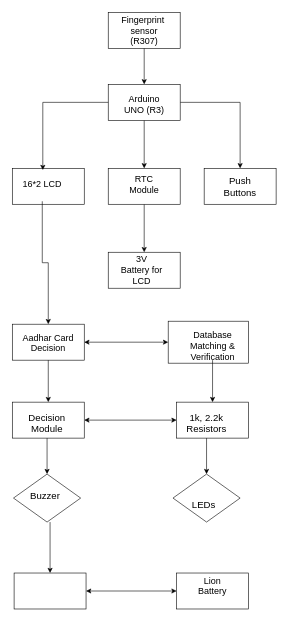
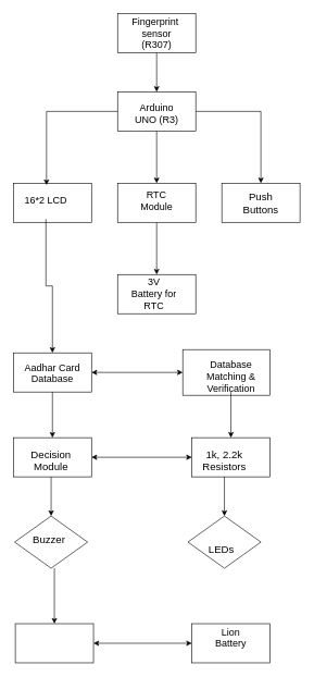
  <mxCell id="0" />
  <mxCell id="1" parent="0" />
  <mxCell id="2" value="" style="rounded=0;whiteSpace=wrap;html=1;" parent="1" vertex="1"><mxGeometry x="180" y="20" width="120" height="60" as="geometry" /></mxCell>
  <mxCell id="3" value="Fingerprint&amp;nbsp; sensor (R307)" style="text;strokeColor=none;align=center;fillColor=none;html=1;verticalAlign=middle;whiteSpace=wrap;rounded=0;fontSize=15;" parent="1" vertex="1"><mxGeometry x="210" y="35" width="60" height="30" as="geometry" /></mxCell>
  <mxCell id="4" style="edgeStyle=orthogonalEdgeStyle;rounded=0;orthogonalLoop=1;jettySize=auto;html=1;exitX=0.5;exitY=1;exitDx=0;exitDy=0;entryX=0.5;entryY=0;entryDx=0;entryDy=0;" parent="1" source="6" target="12" edge="1"><mxGeometry relative="1" as="geometry" /></mxCell>
  <mxCell id="5" style="edgeStyle=orthogonalEdgeStyle;rounded=0;orthogonalLoop=1;jettySize=auto;html=1;exitX=1;exitY=0.5;exitDx=0;exitDy=0;entryX=0.5;entryY=0;entryDx=0;entryDy=0;" parent="1" source="6" target="14" edge="1"><mxGeometry relative="1" as="geometry" /></mxCell>
  <mxCell id="6" value="" style="rounded=0;whiteSpace=wrap;html=1;" parent="1" vertex="1"><mxGeometry x="180" y="140" width="120" height="60" as="geometry" /></mxCell>
  <mxCell id="7" value="Arduino UNO (R3) " style="text;strokeColor=none;align=center;fillColor=none;html=1;verticalAlign=middle;whiteSpace=wrap;rounded=0;fontSize=15;" parent="1" vertex="1"><mxGeometry x="200" y="155" width="80" height="35" as="geometry" /></mxCell>
  <mxCell id="8" value="" style="rounded=0;whiteSpace=wrap;html=1;" parent="1" vertex="1"><mxGeometry x="20" y="280" width="120" height="60" as="geometry" /></mxCell>
  <mxCell id="9" style="edgeStyle=orthogonalEdgeStyle;rounded=0;orthogonalLoop=1;jettySize=auto;html=1;exitX=0.5;exitY=1;exitDx=0;exitDy=0;entryX=0.5;entryY=0;entryDx=0;entryDy=0;" parent="1" source="10" target="18" edge="1"><mxGeometry relative="1" as="geometry" /></mxCell>
  <mxCell id="10" value="&#10;16*2 LCD &#10;&#10;" style="text;strokeColor=none;align=center;fillColor=none;html=1;verticalAlign=middle;whiteSpace=wrap;rounded=0;fontSize=15;" parent="1" vertex="1"><mxGeometry x="32" y="295" width="76" height="40" as="geometry" /></mxCell>
  <mxCell id="11" style="edgeStyle=orthogonalEdgeStyle;rounded=0;orthogonalLoop=1;jettySize=auto;html=1;exitX=0.5;exitY=1;exitDx=0;exitDy=0;entryX=0.5;entryY=0;entryDx=0;entryDy=0;" parent="1" source="12" target="16" edge="1"><mxGeometry relative="1" as="geometry" /></mxCell>
  <mxCell id="12" value="" style="rounded=0;whiteSpace=wrap;html=1;" parent="1" vertex="1"><mxGeometry x="180" y="280" width="120" height="60" as="geometry" /></mxCell>
  <mxCell id="13" value="&#10;RTC Module&#10;&#10;" style="text;strokeColor=none;align=center;fillColor=none;html=1;verticalAlign=middle;whiteSpace=wrap;rounded=0;fontSize=15;" parent="1" vertex="1"><mxGeometry x="200" y="295" width="80" height="40" as="geometry" /></mxCell>
  <mxCell id="14" value="" style="rounded=0;whiteSpace=wrap;html=1;" parent="1" vertex="1"><mxGeometry x="340" y="280" width="120" height="60" as="geometry" /></mxCell>
  <mxCell id="15" value="Push Buttons " style="text;strokeColor=none;align=center;fillColor=none;html=1;verticalAlign=middle;whiteSpace=wrap;rounded=0;fontSize=16;" parent="1" vertex="1"><mxGeometry x="362" y="295" width="76" height="30" as="geometry" /></mxCell>
  <mxCell id="16" value="" style="rounded=0;whiteSpace=wrap;html=1;" parent="1" vertex="1"><mxGeometry x="180" y="420" width="120" height="60" as="geometry" /></mxCell>
- <mxCell id="17" value="&#10;3V Battery for LCD&#10;&#10;" style="text;strokeColor=none;align=center;fillColor=none;html=1;verticalAlign=middle;whiteSpace=wrap;rounded=0;fontSize=15;" parent="1" vertex="1"><mxGeometry x="200" y="440" width="72" height="35" as="geometry" /></mxCell>
+ <mxCell id="17" value="&#10;3V Battery for RTC&#10;&#10;" style="text;strokeColor=none;align=center;fillColor=none;html=1;verticalAlign=middle;whiteSpace=wrap;rounded=0;fontSize=15;" parent="1" vertex="1"><mxGeometry x="200" y="440" width="72" height="35" as="geometry" /></mxCell>
  <mxCell id="18" value="" style="rounded=0;whiteSpace=wrap;html=1;" parent="1" vertex="1"><mxGeometry x="20" y="540" width="120" height="60" as="geometry" /></mxCell>
  <mxCell id="19" style="edgeStyle=orthogonalEdgeStyle;rounded=0;orthogonalLoop=1;jettySize=auto;html=1;exitX=0.5;exitY=1;exitDx=0;exitDy=0;entryX=0.5;entryY=0;entryDx=0;entryDy=0;" parent="1" source="20" target="24" edge="1"><mxGeometry relative="1" as="geometry" /></mxCell>
- <mxCell id="20" value="&#10;Aadhar Card Decision&#10;&#10;" style="text;strokeColor=none;align=center;fillColor=none;html=1;verticalAlign=middle;whiteSpace=wrap;rounded=0;fontSize=15;" parent="1" vertex="1"><mxGeometry x="36" y="560" width="88" height="40" as="geometry" /></mxCell>
+ <mxCell id="20" value="&#10;Aadhar Card Database&#10;&#10;" style="text;strokeColor=none;align=center;fillColor=none;html=1;verticalAlign=middle;whiteSpace=wrap;rounded=0;fontSize=15;" parent="1" vertex="1"><mxGeometry x="36" y="560" width="88" height="40" as="geometry" /></mxCell>
  <mxCell id="21" value="" style="rounded=0;whiteSpace=wrap;html=1;" parent="1" vertex="1"><mxGeometry x="280" y="535" width="134" height="70" as="geometry" /></mxCell>
  <mxCell id="22" style="edgeStyle=orthogonalEdgeStyle;rounded=0;orthogonalLoop=1;jettySize=auto;html=1;exitX=0.5;exitY=1;exitDx=0;exitDy=0;entryX=0.5;entryY=0;entryDx=0;entryDy=0;" parent="1" source="23" target="27" edge="1"><mxGeometry relative="1" as="geometry" /></mxCell>
  <mxCell id="23" value="&#10;Database Matching &amp;amp; Verification&#10;&#10;" style="text;strokeColor=none;align=center;fillColor=none;html=1;verticalAlign=middle;whiteSpace=wrap;rounded=0;fontSize=15;" parent="1" vertex="1"><mxGeometry x="307.5" y="570" width="93" height="30" as="geometry" /></mxCell>
  <mxCell id="24" value="" style="rounded=0;whiteSpace=wrap;html=1;" parent="1" vertex="1"><mxGeometry x="20" y="670" width="120" height="60" as="geometry" /></mxCell>
  <mxCell id="25" style="edgeStyle=orthogonalEdgeStyle;rounded=0;orthogonalLoop=1;jettySize=auto;html=1;exitX=0.5;exitY=1;exitDx=0;exitDy=0;entryX=0.5;entryY=0;entryDx=0;entryDy=0;" parent="1" source="26" target="30" edge="1"><mxGeometry relative="1" as="geometry" /></mxCell>
  <mxCell id="26" value="&#10; Decision Module&#10;&#10;" style="text;strokeColor=none;align=center;fillColor=none;html=1;verticalAlign=middle;whiteSpace=wrap;rounded=0;fontSize=16;" parent="1" vertex="1"><mxGeometry x="40" y="700" width="76" height="30" as="geometry" /></mxCell>
  <mxCell id="27" value="" style="rounded=0;whiteSpace=wrap;html=1;" parent="1" vertex="1"><mxGeometry x="294" y="670" width="120" height="60" as="geometry" /></mxCell>
  <mxCell id="28" style="edgeStyle=orthogonalEdgeStyle;rounded=0;orthogonalLoop=1;jettySize=auto;html=1;exitX=0.5;exitY=1;exitDx=0;exitDy=0;entryX=0.5;entryY=0;entryDx=0;entryDy=0;" parent="1" source="29" target="31" edge="1"><mxGeometry relative="1" as="geometry" /></mxCell>
  <mxCell id="29" value="&#10;1k, 2.2k Resistors&#10;&#10;" style="text;strokeColor=none;align=center;fillColor=none;html=1;verticalAlign=middle;whiteSpace=wrap;rounded=0;fontSize=16;" parent="1" vertex="1"><mxGeometry x="318" y="700" width="52" height="30" as="geometry" /></mxCell>
  <mxCell id="30" value="" style="rhombus;whiteSpace=wrap;html=1;" parent="1" vertex="1"><mxGeometry x="22" y="790" width="112" height="80" as="geometry" /></mxCell>
  <mxCell id="31" value="" style="rhombus;whiteSpace=wrap;html=1;" parent="1" vertex="1"><mxGeometry x="288" y="790" width="112" height="80" as="geometry" /></mxCell>
  <mxCell id="32" value="" style="rounded=0;whiteSpace=wrap;html=1;" parent="1" vertex="1"><mxGeometry x="23" y="955" width="120" height="60" as="geometry" /></mxCell>
  <mxCell id="33" value="" style="rounded=0;whiteSpace=wrap;html=1;" parent="1" vertex="1"><mxGeometry x="294" y="955" width="120" height="60" as="geometry" /></mxCell>
  <mxCell id="34" value="&#10;Lion Battery &#10;&#10;" style="text;strokeColor=none;align=center;fillColor=none;html=1;verticalAlign=middle;whiteSpace=wrap;rounded=0;fontSize=15;" parent="1" vertex="1"><mxGeometry x="316" y="970" width="76" height="30" as="geometry" /></mxCell>
  <mxCell id="35" value="" style="endArrow=classic;html=1;rounded=0;exitX=0.5;exitY=1;exitDx=0;exitDy=0;entryX=0.5;entryY=0;entryDx=0;entryDy=0;" parent="1" source="2" target="6" edge="1"><mxGeometry width="50" height="50" relative="1" as="geometry"><mxPoint x="160" y="410" as="sourcePoint" /><mxPoint x="210" y="360" as="targetPoint" /></mxGeometry></mxCell>
  <mxCell id="36" style="edgeStyle=orthogonalEdgeStyle;rounded=0;orthogonalLoop=1;jettySize=auto;html=1;exitX=0;exitY=0.5;exitDx=0;exitDy=0;entryX=0.424;entryY=0.048;entryDx=0;entryDy=0;entryPerimeter=0;" parent="1" source="6" target="8" edge="1"><mxGeometry relative="1" as="geometry" /></mxCell>
  <mxCell id="37" value="" style="endArrow=classic;startArrow=classic;html=1;rounded=0;exitX=1;exitY=0.5;exitDx=0;exitDy=0;entryX=0;entryY=0.5;entryDx=0;entryDy=0;" parent="1" source="18" target="21" edge="1"><mxGeometry width="50" height="50" relative="1" as="geometry"><mxPoint x="170" y="720" as="sourcePoint" /><mxPoint x="220" y="670" as="targetPoint" /></mxGeometry></mxCell>
  <mxCell id="38" style="edgeStyle=orthogonalEdgeStyle;rounded=0;orthogonalLoop=1;jettySize=auto;html=1;exitX=0.5;exitY=1;exitDx=0;exitDy=0;entryX=0.5;entryY=0;entryDx=0;entryDy=0;" parent="1" source="39" target="32" edge="1"><mxGeometry relative="1" as="geometry" /></mxCell>
  <mxCell id="39" value="Buzzer" style="text;whiteSpace=wrap;html=1;fontSize=16;" parent="1" vertex="1"><mxGeometry x="48" y="810" width="70" height="60" as="geometry" /></mxCell>
  <mxCell id="40" value="LEDs" style="text;whiteSpace=wrap;html=1;fontSize=16;" parent="1" vertex="1"><mxGeometry x="318" y="825" width="60" height="40" as="geometry" /></mxCell>
  <mxCell id="41" value="" style="endArrow=classic;startArrow=classic;html=1;rounded=0;exitX=1;exitY=0.5;exitDx=0;exitDy=0;entryX=0;entryY=0.5;entryDx=0;entryDy=0;" parent="1" source="24" target="27" edge="1"><mxGeometry width="50" height="50" relative="1" as="geometry"><mxPoint x="400" y="640" as="sourcePoint" /><mxPoint x="450" y="590" as="targetPoint" /></mxGeometry></mxCell>
  <mxCell id="42" value="" style="endArrow=classic;startArrow=classic;html=1;rounded=0;exitX=1;exitY=0.5;exitDx=0;exitDy=0;entryX=0;entryY=0.5;entryDx=0;entryDy=0;" parent="1" source="32" target="33" edge="1"><mxGeometry width="50" height="50" relative="1" as="geometry"><mxPoint x="400" y="750" as="sourcePoint" /><mxPoint x="450" y="700" as="targetPoint" /></mxGeometry></mxCell>
